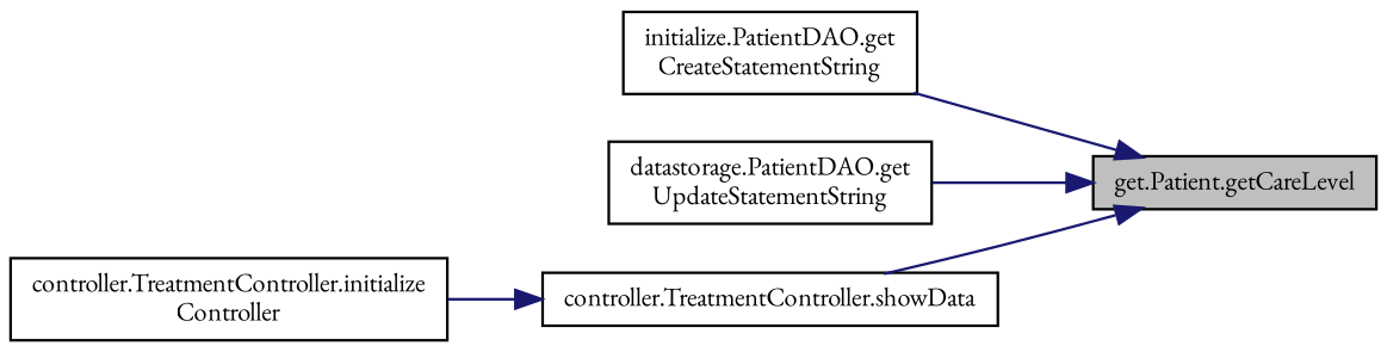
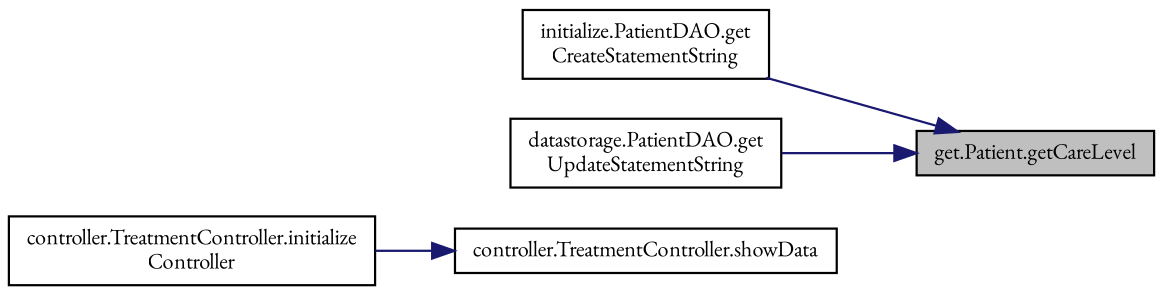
  digraph {
    fontname="EB Garamond"
    rankdir=RL
    node [color=black fillcolor=white fontname="EB Garamond" fontsize=10 shape=record style=filled]
    edge [color=midnightblue dir=back fontname="EB Garamond" fontsize=10 labelfontname=Helvetica labelfontsize=10 style=solid]
    n1 [fillcolor=grey75 fontcolor=black height=0.2 label="get.Patient.getCareLevel" width=0.4]
    n2 [height=0.2 label="initialize.PatientDAO.get\lCreateStatementString" width=0.4]
    n3 [height=0.2 label="datastorage.PatientDAO.get\lUpdateStatementString" width=0.4]
    n4 [height=0.2 label="controller.TreatmentController.showData" width=0.4]
    n5 [height=0.2 label="controller.TreatmentController.initialize\lController" width=0.4]
    n1 -> n2
    n1 -> n3
-   n1 -> n4
    n4 -> n5
  }
